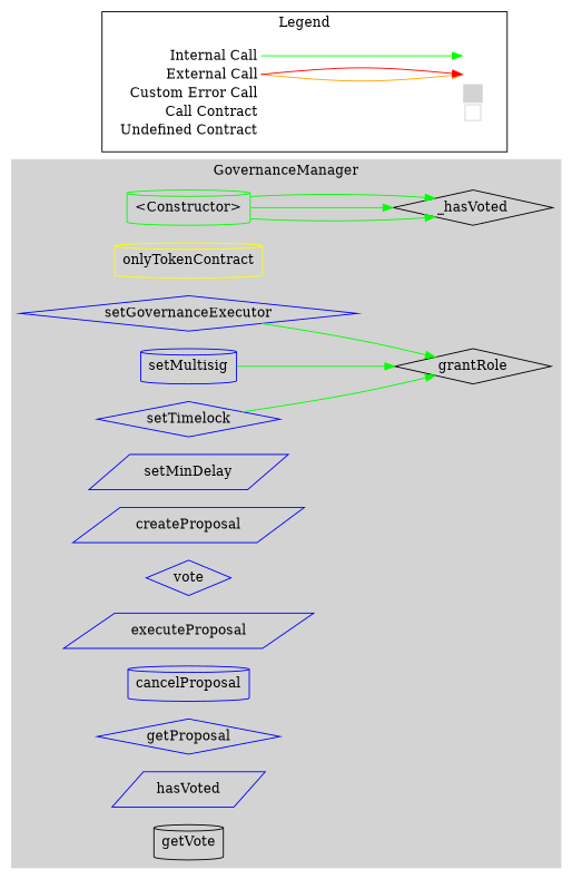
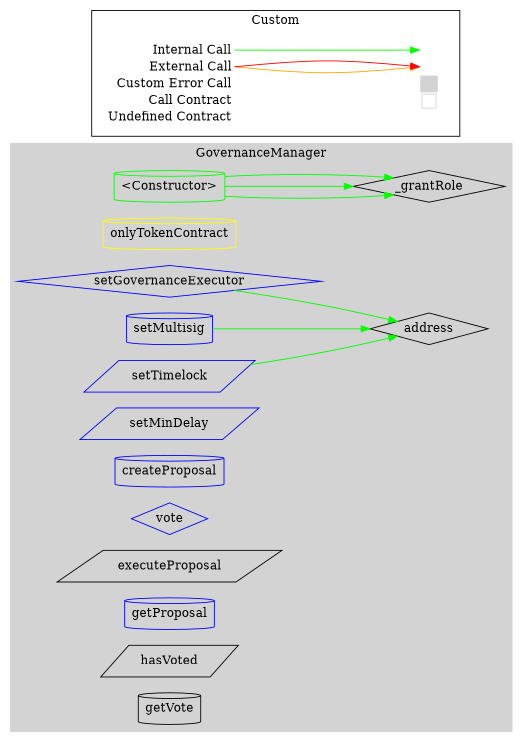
  digraph {
    compound=true
    fontname="DejaVu Serif"
    rankdir=LR
    node [color=blue fontname="DejaVu Serif" shape=cylinder]
    edge [color=green fontname="DejaVu Serif"]
    n1 [color=green label="<Constructor>"]
    n2 [color=yellow label=onlyTokenContract]
    n3 [label=setGovernanceExecutor shape=diamond]
    n4 [label=setMultisig]
-   n5 [label=setTimelock shape=diamond]
+   n5 [label=setTimelock shape=parallelogram]
    n6 [label=setMinDelay shape=parallelogram]
-   n7 [label=createProposal shape=parallelogram]
+   n7 [label=createProposal]
    n8 [label=vote shape=diamond]
-   n9 [label=executeProposal shape=parallelogram]
-   n10 [label=cancelProposal]
-   n11 [label=getProposal shape=diamond]
-   n12 [label=hasVoted shape=parallelogram]
+   n9 [color=black label=executeProposal shape=parallelogram]
+   n11 [label=getProposal]
+   n12 [color=black label=hasVoted shape=parallelogram]
    n13 [color=black label=getVote]
-   n14 [label=_hasVoted shape=diamond color=""]
-   n15 [label=grantRole shape=diamond color=""]
+   n14 [label=_grantRole shape=diamond color=""]
+   n15 [label=address shape=diamond color=""]
    n16 [label=<<table border="0" cellpadding="2" cellspacing="0" cellborder="0">   <tr><td align="right" port="i1">Internal Call</td></tr>   <tr><td align="right" port="i2">External Call</td></tr>   <tr><td align="right" port="i2">Custom Error Call</td></tr>   <tr><td align="right" port="i3">Call Contract</td></tr>   <tr><td align="right" port="i4">Undefined Contract</td></tr>   </table>> shape=plaintext color=""]
    n17 [label=<<table border="0" cellpadding="2" cellspacing="0" cellborder="0">   <tr><td port="i1">&nbsp;&nbsp;&nbsp;</td></tr>   <tr><td port="i2">&nbsp;&nbsp;&nbsp;</td></tr>   <tr><td port="i3" bgcolor="lightgray">&nbsp;&nbsp;&nbsp;</td></tr>   <tr><td port="i4">     <table border="1" cellborder="0" cellspacing="0" cellpadding="7" color="lightgray">       <tr>        <td></td>       </tr>      </table>   </td></tr>   </table>> shape=plaintext color=""]
    subgraph cluster_1 {
      bgcolor=lightgray
      color=lightgray
      label=GovernanceManager
      style=filled
      n1
      n2
      n3
      n4
      n5
      n6
      n7
      n8
      n9
-     n10
      n11
      n12
      n13
      n14
      n15
    }
    subgraph cluster_2 {
-     label=Legend
+     label=Custom
      n16
      n17
    }
    n1 -> n14
    n1 -> n14
    n1 -> n14
    n3 -> n15
    n4 -> n15
    n5 -> n15
    n16 -> n17 [headport="i1:w" tailport="i1:e"]
    n16 -> n17 [color=orange headport="i2:w" tailport="i2:e"]
    n16 -> n17 [color=red headport="i2:w" tailport="i2:e"]
  }
